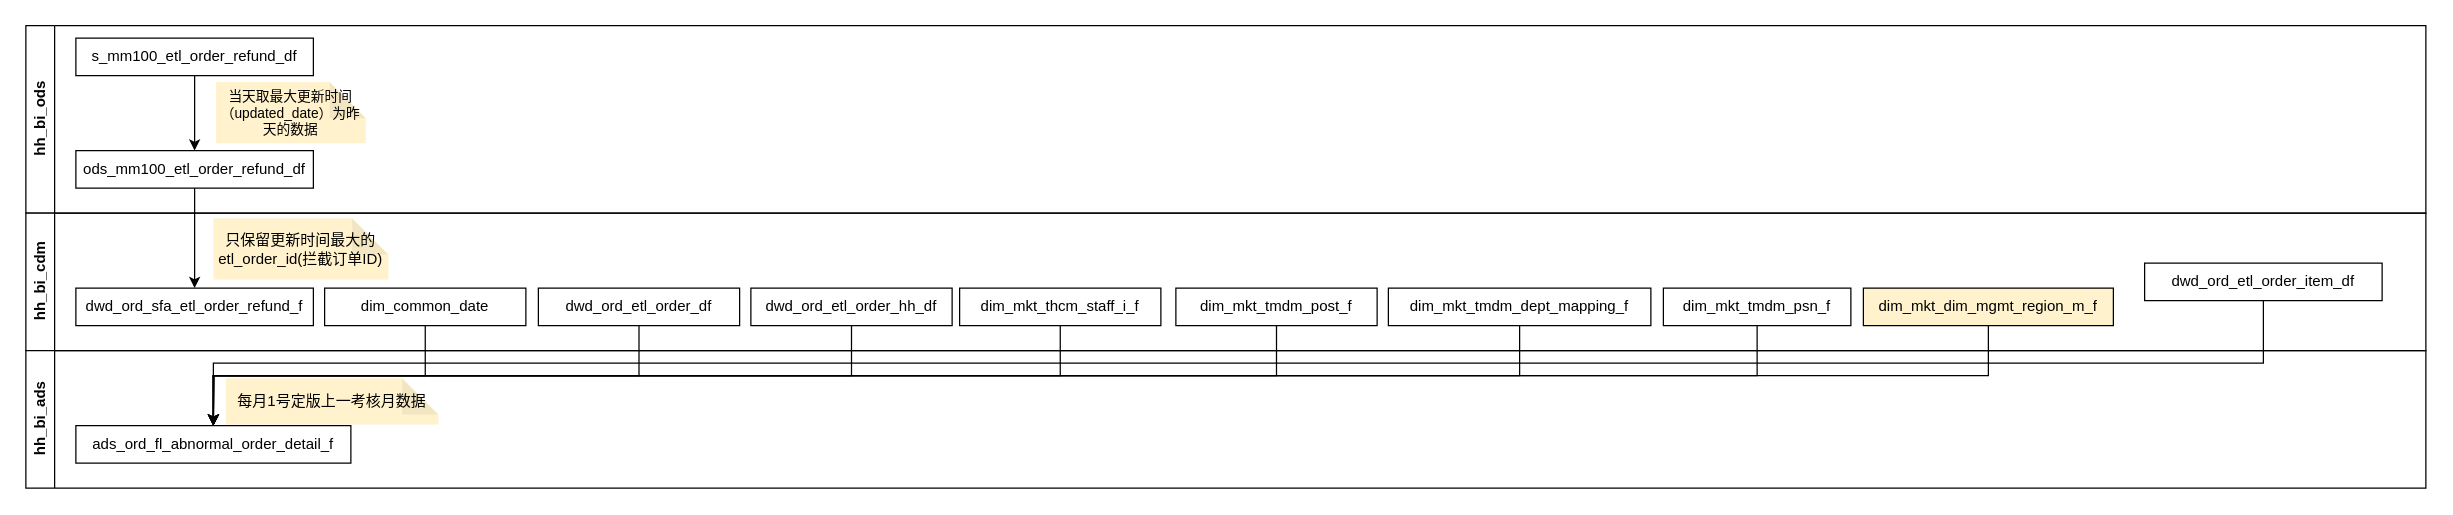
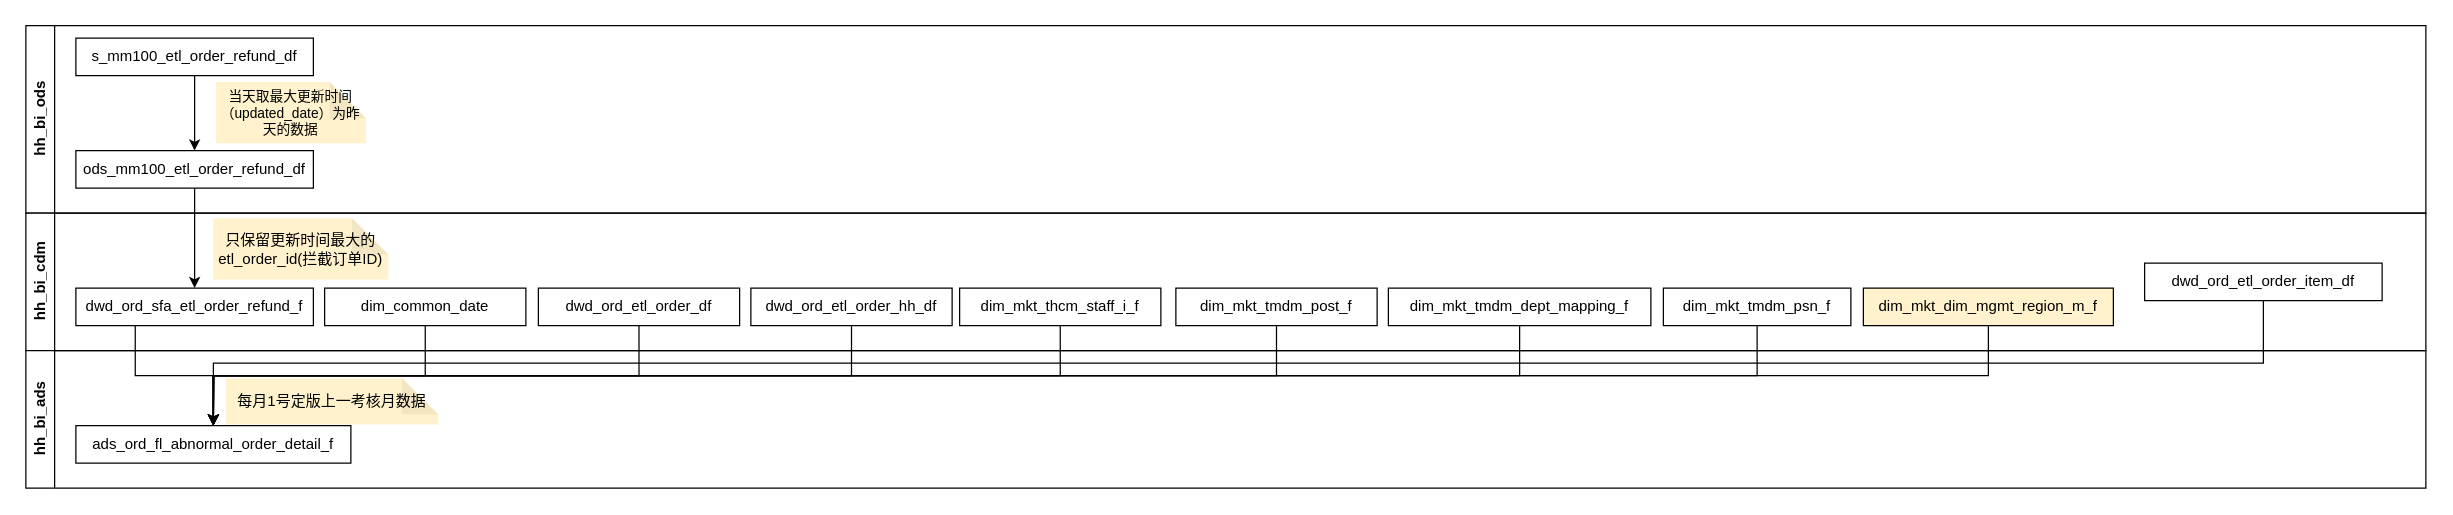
  <mxCell id="0" />
  <mxCell id="1" parent="0" />
  <mxCell id="2" value="hh_bi_ods" style="swimlane;horizontal=0;whiteSpace=wrap;html=1;startSize=23;collapsible=0;" vertex="1" parent="1"><mxGeometry x="20" y="20" width="1920" height="150" as="geometry" /></mxCell>
  <mxCell id="3" style="edgeStyle=orthogonalEdgeStyle;rounded=0;orthogonalLoop=1;jettySize=auto;html=1;exitX=0.5;exitY=1;exitDx=0;exitDy=0;entryX=0.5;entryY=0;entryDx=0;entryDy=0;" edge="1" parent="2" source="4" target="5"><mxGeometry relative="1" as="geometry" /></mxCell>
  <mxCell id="4" value="s_mm100_etl_order_refund_df" style="rounded=0;whiteSpace=wrap;html=1;" vertex="1" parent="2"><mxGeometry x="40" y="10" width="190" height="30" as="geometry" /></mxCell>
  <mxCell id="5" value="ods_mm100_etl_order_refund_df" style="rounded=0;whiteSpace=wrap;html=1;" vertex="1" parent="2"><mxGeometry x="40" y="100" width="190" height="30" as="geometry" /></mxCell>
  <mxCell id="6" value="&lt;font style=&quot;font-size: 11px;&quot;&gt;当天取最大更新时间（updated_date）为昨天的数据&lt;/font&gt;" style="shape=note;whiteSpace=wrap;html=1;backgroundOutline=1;darkOpacity=0.05;noLabel=0;connectable=1;snapToPoint=0;portConstraintRotation=0;allowArrows=1;collapsible=0;recursiveResize=1;expand=1;editable=1;movable=1;resizable=1;rotatable=1;deletable=1;locked=0;treeFolding=0;treeMoving=0;enumerate=0;comic=0;perimeter=rectanglePerimeter;fillOpacity=100;strokeOpacity=100;overflow=visible;fillColor=#fff2cc;strokeColor=none;size=29;fontSize=9;" vertex="1" parent="2"><mxGeometry x="152" y="45" width="120" height="49" as="geometry" /></mxCell>
  <mxCell id="7" value="hh_bi_cdm" style="swimlane;horizontal=0;whiteSpace=wrap;html=1;startSize=23;collapsible=0;" vertex="1" parent="1"><mxGeometry x="20" y="170" width="1920" height="110" as="geometry" /></mxCell>
  <mxCell id="8" value="dwd_ord_sfa_etl_order_refund_f" style="rounded=0;whiteSpace=wrap;html=1;" vertex="1" parent="7"><mxGeometry x="40" y="60" width="190" height="30" as="geometry" /></mxCell>
  <mxCell id="9" value="只保留更新时间最大的etl_order_id(拦截订单ID)" style="shape=note;whiteSpace=wrap;html=1;backgroundOutline=1;darkOpacity=0.05;noLabel=0;connectable=1;snapToPoint=0;portConstraintRotation=0;allowArrows=1;collapsible=0;recursiveResize=1;expand=1;editable=1;movable=1;resizable=1;rotatable=1;deletable=1;locked=0;treeFolding=0;treeMoving=0;enumerate=0;comic=0;perimeter=rectanglePerimeter;fillOpacity=100;strokeOpacity=100;overflow=visible;fillColor=#fff2cc;strokeColor=none;size=29;" vertex="1" parent="7"><mxGeometry x="150" y="4" width="140" height="49" as="geometry" /></mxCell>
  <mxCell id="10" style="edgeStyle=orthogonalEdgeStyle;rounded=0;orthogonalLoop=1;jettySize=auto;html=1;exitX=0.5;exitY=1;exitDx=0;exitDy=0;" edge="1" parent="7" source="11"><mxGeometry relative="1" as="geometry"><mxPoint x="150.0" y="170" as="targetPoint" /></mxGeometry></mxCell>
  <mxCell id="11" value="&lt;a name=&quot;OLE_LINK1&quot;&gt;dim_common_date&lt;/a&gt;" style="rounded=0;whiteSpace=wrap;html=1;" vertex="1" parent="7"><mxGeometry x="239" y="60" width="161" height="30" as="geometry" /></mxCell>
  <mxCell id="12" style="edgeStyle=orthogonalEdgeStyle;rounded=0;orthogonalLoop=1;jettySize=auto;html=1;exitX=0.5;exitY=1;exitDx=0;exitDy=0;" edge="1" parent="7" source="13"><mxGeometry relative="1" as="geometry"><mxPoint x="150.0" y="170" as="targetPoint" /></mxGeometry></mxCell>
  <mxCell id="13" value="&lt;a name=&quot;OLE_LINK1&quot;&gt;dwd_ord_etl_order_df&lt;/a&gt;" style="rounded=0;whiteSpace=wrap;html=1;" vertex="1" parent="7"><mxGeometry x="410" y="60" width="161" height="30" as="geometry" /></mxCell>
  <mxCell id="14" value="&lt;a name=&quot;OLE_LINK1&quot;&gt;dwd_ord_etl_order_hh_df&lt;/a&gt;" style="rounded=0;whiteSpace=wrap;html=1;" vertex="1" parent="7"><mxGeometry x="580" y="60" width="161" height="30" as="geometry" /></mxCell>
  <mxCell id="15" value="&lt;a name=&quot;OLE_LINK1&quot;&gt;dim_mkt_thcm_staff_i_f&lt;/a&gt;" style="rounded=0;whiteSpace=wrap;html=1;" vertex="1" parent="7"><mxGeometry x="747" y="60" width="161" height="30" as="geometry" /></mxCell>
  <mxCell id="16" value="&lt;a name=&quot;OLE_LINK1&quot;&gt;dim_mkt_tmdm_post_f&lt;/a&gt;" style="rounded=0;whiteSpace=wrap;html=1;" vertex="1" parent="7"><mxGeometry x="920" y="60" width="161" height="30" as="geometry" /></mxCell>
  <mxCell id="17" value="&lt;a name=&quot;OLE_LINK1&quot;&gt;dim_mkt_tmdm_dept_mapping_f&lt;/a&gt;" style="rounded=0;whiteSpace=wrap;html=1;" vertex="1" parent="7"><mxGeometry x="1090" y="60" width="210" height="30" as="geometry" /></mxCell>
  <mxCell id="18" value="&lt;a name=&quot;OLE_LINK1&quot;&gt;dim_mkt_tmdm_psn_f&lt;/a&gt;" style="rounded=0;whiteSpace=wrap;html=1;" vertex="1" parent="7"><mxGeometry x="1310" y="60" width="150" height="30" as="geometry" /></mxCell>
  <mxCell id="19" value="&lt;a name=&quot;OLE_LINK1&quot;&gt;dim_mkt_dim_mgmt_region_m_f&lt;/a&gt;" style="rounded=0;whiteSpace=wrap;html=1;fillColor=#fff2cc;" vertex="1" parent="7"><mxGeometry x="1470" y="60" width="200" height="30" as="geometry" /></mxCell>
  <mxCell id="20" style="edgeStyle=orthogonalEdgeStyle;rounded=0;orthogonalLoop=1;jettySize=auto;html=1;exitX=0.5;exitY=1;exitDx=0;exitDy=0;entryX=0.5;entryY=0;entryDx=0;entryDy=0;" edge="1" parent="1" source="5" target="8"><mxGeometry relative="1" as="geometry" /></mxCell>
  <mxCell id="21" value="hh_bi_ads" style="swimlane;horizontal=0;whiteSpace=wrap;html=1;startSize=23;collapsible=0;" vertex="1" parent="1"><mxGeometry x="20" y="280" width="1920" height="110" as="geometry" /></mxCell>
  <mxCell id="22" value="ads_ord_fl_abnormal_order_detail_f" style="rounded=0;whiteSpace=wrap;html=1;" vertex="1" parent="21"><mxGeometry x="40" y="60" width="220" height="30" as="geometry" /></mxCell>
  <mxCell id="23" value="每月1号定版上一考核月数据" style="shape=note;whiteSpace=wrap;html=1;backgroundOutline=1;darkOpacity=0.05;noLabel=0;connectable=1;snapToPoint=0;portConstraintRotation=0;allowArrows=1;collapsible=0;recursiveResize=1;expand=1;editable=1;movable=1;resizable=1;rotatable=1;deletable=1;locked=0;treeFolding=0;treeMoving=0;enumerate=0;comic=0;perimeter=rectanglePerimeter;fillOpacity=100;strokeOpacity=100;overflow=visible;fillColor=#fff2cc;strokeColor=none;size=29;" vertex="1" parent="21"><mxGeometry x="160" y="22" width="170" height="37" as="geometry" /></mxCell>
+ <mxCell id="24" style="edgeStyle=orthogonalEdgeStyle;rounded=0;orthogonalLoop=1;jettySize=auto;html=1;exitX=0.25;exitY=1;exitDx=0;exitDy=0;entryX=0.5;entryY=0;entryDx=0;entryDy=0;" edge="1" parent="1" source="8" target="22"><mxGeometry relative="1" as="geometry" /></mxCell>
  <mxCell id="25" style="edgeStyle=orthogonalEdgeStyle;rounded=0;orthogonalLoop=1;jettySize=auto;html=1;exitX=0.5;exitY=1;exitDx=0;exitDy=0;entryX=0.5;entryY=0;entryDx=0;entryDy=0;" edge="1" parent="1" source="14" target="22"><mxGeometry relative="1" as="geometry" /></mxCell>
  <mxCell id="26" style="edgeStyle=orthogonalEdgeStyle;rounded=0;orthogonalLoop=1;jettySize=auto;html=1;exitX=0.5;exitY=1;exitDx=0;exitDy=0;entryX=0.5;entryY=0;entryDx=0;entryDy=0;" edge="1" parent="1" source="15" target="22"><mxGeometry relative="1" as="geometry" /></mxCell>
  <mxCell id="27" style="edgeStyle=orthogonalEdgeStyle;rounded=0;orthogonalLoop=1;jettySize=auto;html=1;exitX=0.5;exitY=1;exitDx=0;exitDy=0;entryX=0.5;entryY=0;entryDx=0;entryDy=0;" edge="1" parent="1" source="16" target="22"><mxGeometry relative="1" as="geometry" /></mxCell>
  <mxCell id="28" style="edgeStyle=orthogonalEdgeStyle;rounded=0;orthogonalLoop=1;jettySize=auto;html=1;exitX=0.5;exitY=1;exitDx=0;exitDy=0;" edge="1" parent="1" source="17" target="22"><mxGeometry relative="1" as="geometry" /></mxCell>
  <mxCell id="29" style="edgeStyle=orthogonalEdgeStyle;rounded=0;orthogonalLoop=1;jettySize=auto;html=1;exitX=0.5;exitY=1;exitDx=0;exitDy=0;entryX=0.5;entryY=0;entryDx=0;entryDy=0;" edge="1" parent="1" source="18" target="22"><mxGeometry relative="1" as="geometry" /></mxCell>
  <mxCell id="30" style="edgeStyle=orthogonalEdgeStyle;rounded=0;orthogonalLoop=1;jettySize=auto;html=1;exitX=0.5;exitY=1;exitDx=0;exitDy=0;entryX=0.5;entryY=0;entryDx=0;entryDy=0;" edge="1" parent="1" source="19" target="22"><mxGeometry relative="1" as="geometry" /></mxCell>
  <mxCell id="31" style="edgeStyle=orthogonalEdgeStyle;rounded=0;orthogonalLoop=1;jettySize=auto;html=1;exitX=0.5;exitY=1;exitDx=0;exitDy=0;entryX=0.5;entryY=0;entryDx=0;entryDy=0;" edge="1" parent="1" source="32" target="22"><mxGeometry relative="1" as="geometry" /></mxCell>
  <mxCell id="32" value="dwd_ord_etl_order_item_df" style="rounded=0;whiteSpace=wrap;html=1;" vertex="1" parent="1"><mxGeometry x="1715" y="210" width="190" height="30" as="geometry" /></mxCell>
